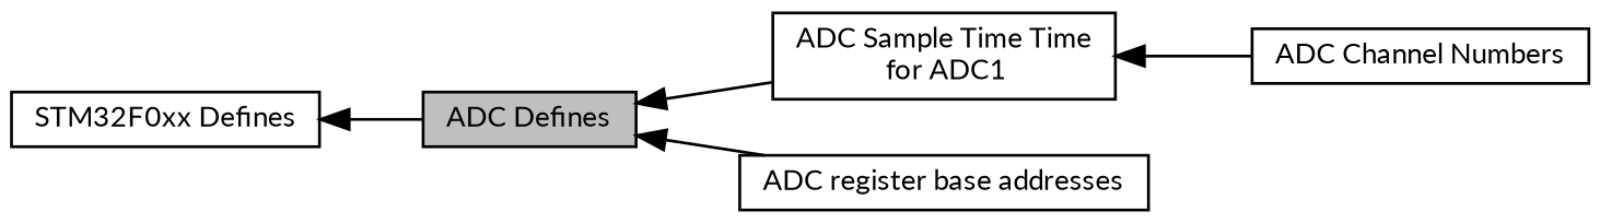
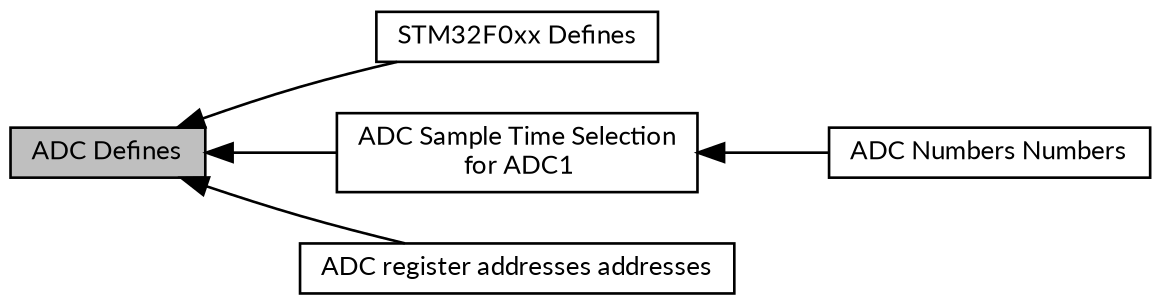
  digraph {
    fontname=Lato
    rankdir=LR
    node [color=black fillcolor=white fontname=Lato fontsize=10 shape=record style=filled]
    edge [dir=back fontname=Lato fontsize=10 labelfontname=Helvetica labelfontsize=10 shape=plaintext style=solid]
    n1 [height=0.2 label="STM32F0xx Defines" width=0.4]
    n2 [fillcolor=grey75 fontcolor=black height=0.2 label="ADC Defines" width=0.4]
-   n3 [height=0.2 label="ADC Sample Time Time\l for ADC1" width=0.4]
-   n4 [height=0.2 label="ADC register base addresses" width=0.4]
-   n5 [height=0.2 label="ADC Channel Numbers" width=0.4]
-   n1 -> n2
+   n3 [height=0.2 label="ADC Sample Time Selection\l for ADC1" width=0.4]
+   n4 [height=0.2 label="ADC register addresses addresses" width=0.4]
+   n5 [height=0.2 label="ADC Numbers Numbers" width=0.4]
+   n2 -> n1
    n2 -> n3
    n2 -> n4
    n3 -> n5
  }
